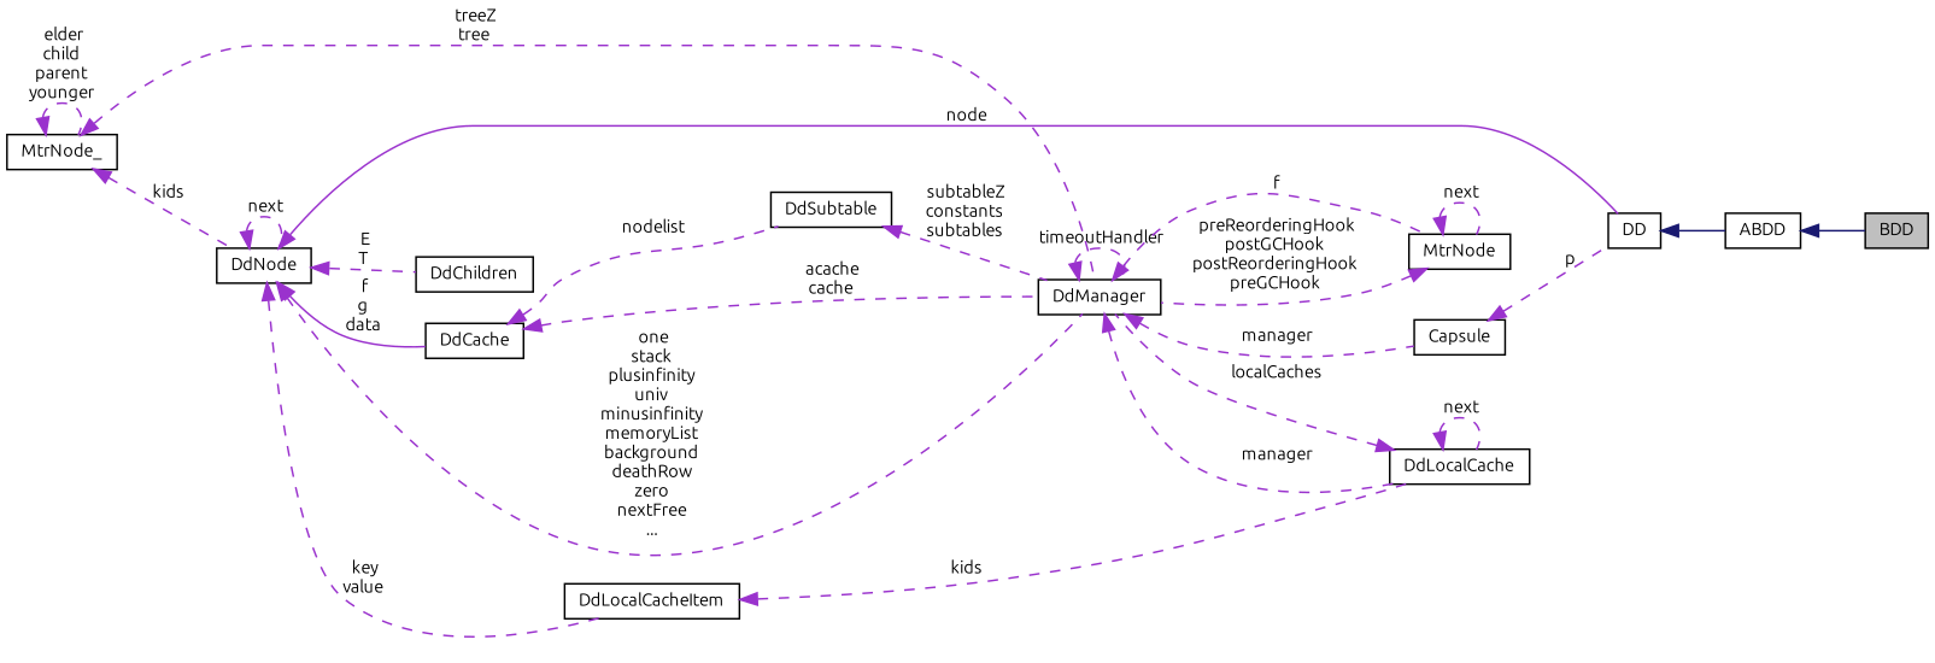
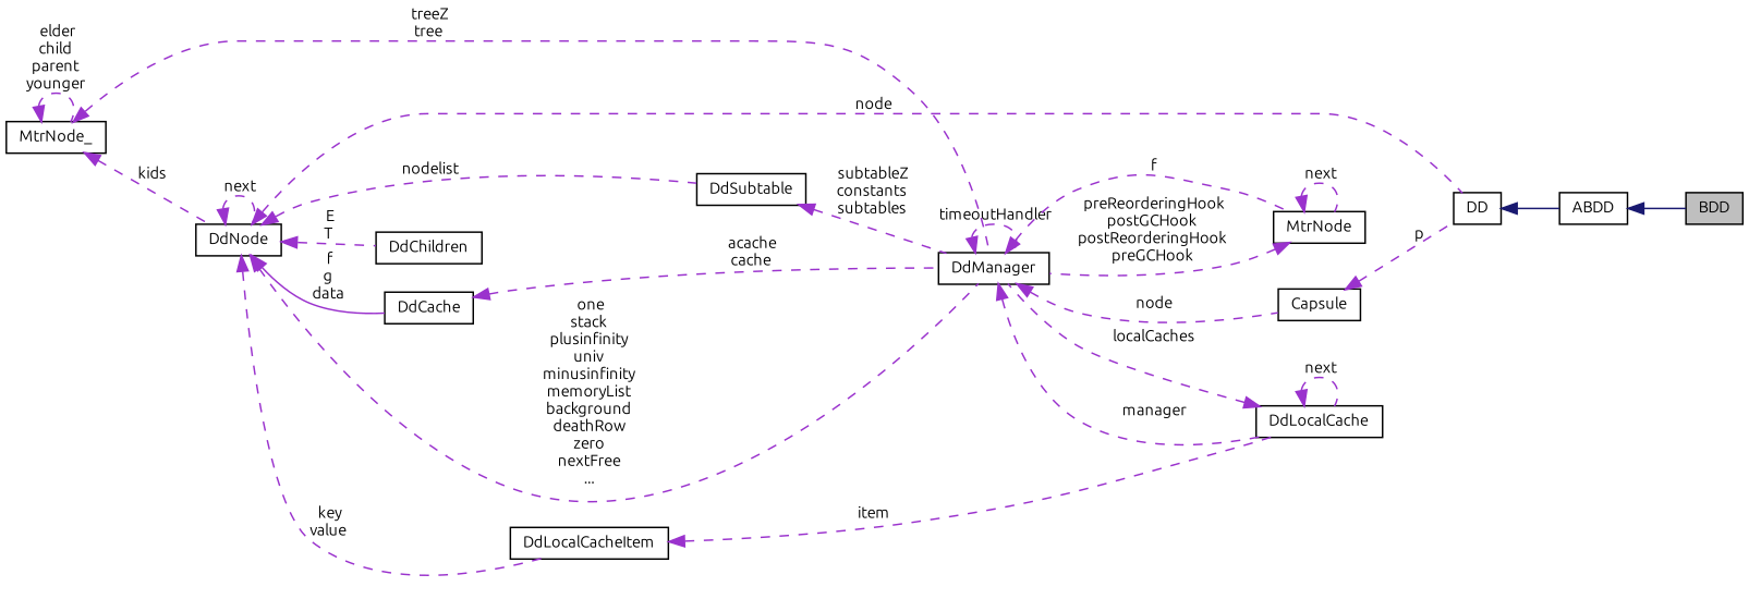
  digraph {
    fontname=Ubuntu
    rankdir=LR
    node [color=black fillcolor=white fontname=Ubuntu fontsize=10 shape=record style=filled]
    edge [color=darkorchid3 dir=back fontname=Ubuntu fontsize=10 labelfontname=Helvetica labelfontsize=10 style=dashed]
    n1 [fillcolor=grey75 fontcolor=black height=0.2 label=BDD width=0.4]
    n2 [height=0.2 label=ABDD width=0.4]
    n3 [height=0.2 label=DD width=0.4]
    n4 [height=0.2 label=Capsule width=0.4]
    n5 [height=0.2 label=DdManager width=0.4]
    n6 [height=0.2 label=DdLocalCache width=0.4]
    n7 [height=0.2 label=MtrNode width=0.4]
    n8 [height=0.2 label=DdLocalCacheItem width=0.4]
    n9 [height=0.2 label=DdNode width=0.4]
    n10 [height=0.2 label=DdChildren width=0.4]
    n11 [height=0.2 label=DdSubtable width=0.4]
    n12 [height=0.2 label=DdCache width=0.4]
    n13 [height=0.2 label=MtrNode_ width=0.4]
    n2 -> n1 [color=midnightblue style=solid]
    n3 -> n2 [color=midnightblue style=solid]
    n4 -> n3 [label=" p"]
-   n5 -> n4 [label=" manager"]
+   n5 -> n4 [label=" node"]
    n5 -> n5 [label=" timeoutHandler"]
    n5 -> n6 [label=" manager"]
    n5 -> n7 [label=" f"]
    n6 -> n5 [label=" localCaches"]
    n6 -> n6 [label=" next"]
    n7 -> n5 [label=" preReorderingHook\npostGCHook\npostReorderingHook\npreGCHook"]
    n7 -> n7 [label=" next"]
-   n8 -> n6 [label=" kids"]
-   n9 -> n3 [label=" node" style=solid]
+   n8 -> n6 [label=" item"]
+   n9 -> n3 [label=" node"]
    n9 -> n5 [label=" one\nstack\nplusinfinity\nuniv\nminusinfinity\nmemoryList\nbackground\ndeathRow\nzero\nnextFree\n..."]
    n9 -> n8 [label=" key\nvalue"]
    n9 -> n9 [label=" next"]
    n9 -> n10 [label=" E\nT"]
-   n12 -> n11 [label=" nodelist"]
+   n9 -> n11 [label=" nodelist"]
    n9 -> n12 [label=" f\ng\ndata" style=solid]
    n11 -> n5 [label=" subtableZ\nconstants\nsubtables"]
    n12 -> n5 [label=" acache\ncache"]
    n13 -> n5 [label=" treeZ\ntree"]
    n13 -> n9 [label=" kids"]
    n13 -> n13 [label=" elder\nchild\nparent\nyounger"]
  }
